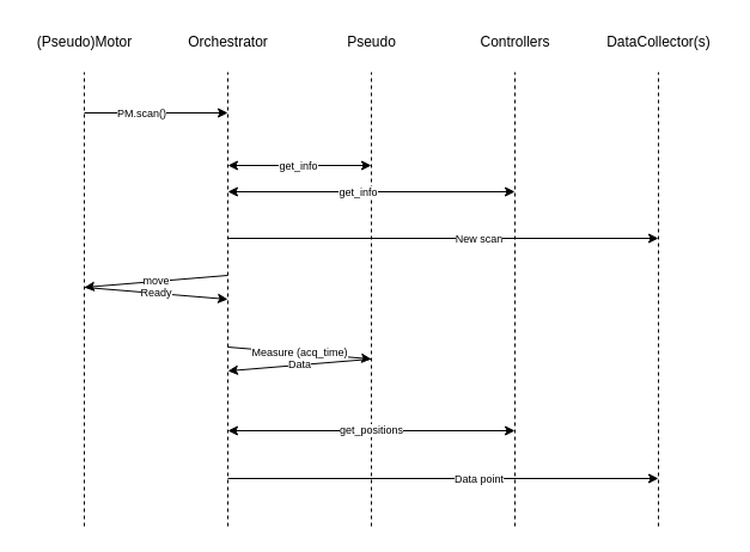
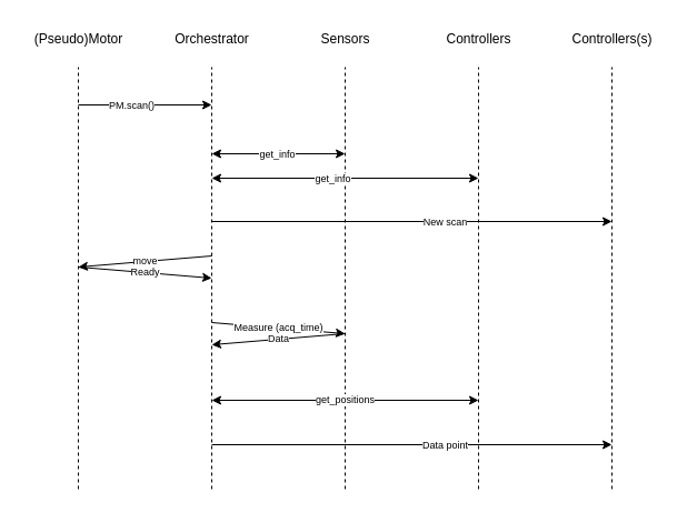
  <mxCell id="0" />
  <mxCell id="1" parent="0" />
  <mxCell id="2" value="" style="endArrow=none;dashed=1;html=1;rounded=0;" edge="1" parent="1"><mxGeometry width="50" height="50" relative="1" as="geometry"><mxPoint x="70" y="440" as="sourcePoint" /><mxPoint x="70" y="60" as="targetPoint" /></mxGeometry></mxCell>
  <mxCell id="3" value="" style="endArrow=none;dashed=1;html=1;rounded=0;" edge="1" parent="1"><mxGeometry width="50" height="50" relative="1" as="geometry"><mxPoint x="190" y="440" as="sourcePoint" /><mxPoint x="190" y="60" as="targetPoint" /></mxGeometry></mxCell>
  <mxCell id="4" value="&lt;div&gt;&lt;br&gt;&lt;/div&gt;" style="edgeLabel;html=1;align=center;verticalAlign=middle;resizable=0;points=[];fontSize=9;" vertex="1" connectable="0" parent="3"><mxGeometry x="-0.217" relative="1" as="geometry"><mxPoint y="-10" as="offset" /></mxGeometry></mxCell>
  <mxCell id="5" value="(Pseudo)Motor" style="text;html=1;align=center;verticalAlign=middle;resizable=0;points=[];autosize=1;strokeColor=none;fillColor=none;rotation=0;" vertex="1" parent="1"><mxGeometry x="20" y="20" width="100" height="30" as="geometry" /></mxCell>
  <mxCell id="6" value="&lt;div&gt;Orchestrator&lt;/div&gt;" style="text;html=1;align=center;verticalAlign=middle;resizable=0;points=[];autosize=1;strokeColor=none;fillColor=none;" vertex="1" parent="1"><mxGeometry x="145" y="20" width="90" height="30" as="geometry" /></mxCell>
  <mxCell id="7" value="" style="endArrow=none;dashed=1;html=1;rounded=0;" edge="1" parent="1"><mxGeometry width="50" height="50" relative="1" as="geometry"><mxPoint x="310" y="440" as="sourcePoint" /><mxPoint x="310" y="60" as="targetPoint" /></mxGeometry></mxCell>
- <mxCell id="8" value="Pseudo" style="text;html=1;align=center;verticalAlign=middle;resizable=0;points=[];autosize=1;strokeColor=none;fillColor=none;" vertex="1" parent="1"><mxGeometry x="275" y="20" width="70" height="30" as="geometry" /></mxCell>
+ <mxCell id="8" value="Sensors" style="text;html=1;align=center;verticalAlign=middle;resizable=0;points=[];autosize=1;strokeColor=none;fillColor=none;" vertex="1" parent="1"><mxGeometry x="275" y="20" width="70" height="30" as="geometry" /></mxCell>
  <mxCell id="9" value="" style="endArrow=none;dashed=1;html=1;rounded=0;" edge="1" parent="1"><mxGeometry width="50" height="50" relative="1" as="geometry"><mxPoint x="550" y="440" as="sourcePoint" /><mxPoint x="550" y="60" as="targetPoint" /></mxGeometry></mxCell>
- <mxCell id="10" value="&lt;div&gt;DataCollector(s)&lt;/div&gt;" style="text;html=1;align=center;verticalAlign=middle;resizable=0;points=[];autosize=1;strokeColor=none;fillColor=none;" vertex="1" parent="1"><mxGeometry x="495" y="20" width="110" height="30" as="geometry" /></mxCell>
+ <mxCell id="10" value="&lt;div&gt;Controllers(s)&lt;/div&gt;" style="text;html=1;align=center;verticalAlign=middle;resizable=0;points=[];autosize=1;strokeColor=none;fillColor=none;" vertex="1" parent="1"><mxGeometry x="495" y="20" width="110" height="30" as="geometry" /></mxCell>
  <mxCell id="11" value="" style="endArrow=classic;html=1;rounded=0;strokeWidth=1;fillColor=none;fontSize=9;" edge="1" parent="1"><mxGeometry width="50" height="50" relative="1" as="geometry"><mxPoint x="70" y="94" as="sourcePoint" /><mxPoint x="190" y="94" as="targetPoint" /></mxGeometry></mxCell>
  <mxCell id="12" value="PM.scan()" style="edgeLabel;html=1;align=center;verticalAlign=middle;resizable=0;points=[];fontSize=9;" vertex="1" connectable="0" parent="11"><mxGeometry x="-0.224" y="-2" relative="1" as="geometry"><mxPoint y="-2" as="offset" /></mxGeometry></mxCell>
  <mxCell id="13" value="" style="endArrow=classic;html=1;rounded=0;startArrow=classic;startFill=1;fontSize=9;" edge="1" parent="1"><mxGeometry width="50" height="50" relative="1" as="geometry"><mxPoint x="190" y="138" as="sourcePoint" /><mxPoint x="310" y="138" as="targetPoint" /></mxGeometry></mxCell>
  <mxCell id="14" value="get_info" style="edgeLabel;html=1;align=center;verticalAlign=middle;resizable=0;points=[];fontSize=9;" vertex="1" connectable="0" parent="13"><mxGeometry x="-0.031" relative="1" as="geometry"><mxPoint as="offset" /></mxGeometry></mxCell>
  <mxCell id="15" value="" style="endArrow=classic;html=1;rounded=0;startArrow=classic;startFill=1;fontSize=9;" edge="1" parent="1"><mxGeometry width="50" height="50" relative="1" as="geometry"><mxPoint x="430" y="160" as="sourcePoint" /><mxPoint x="190" y="160" as="targetPoint" /></mxGeometry></mxCell>
  <mxCell id="16" value="get_info" style="edgeLabel;html=1;align=center;verticalAlign=middle;resizable=0;points=[];fontSize=9;" vertex="1" connectable="0" parent="15"><mxGeometry x="0.096" relative="1" as="geometry"><mxPoint as="offset" /></mxGeometry></mxCell>
  <mxCell id="17" value="" style="endArrow=classic;html=1;rounded=0;fontSize=9;" edge="1" parent="1"><mxGeometry width="50" height="50" relative="1" as="geometry"><mxPoint x="190" y="199" as="sourcePoint" /><mxPoint x="550" y="199" as="targetPoint" /></mxGeometry></mxCell>
  <mxCell id="18" value="New scan" style="edgeLabel;html=1;align=center;verticalAlign=middle;resizable=0;points=[];fontSize=9;" vertex="1" connectable="0" parent="17"><mxGeometry x="0.161" relative="1" as="geometry"><mxPoint as="offset" /></mxGeometry></mxCell>
  <mxCell id="19" value="move" style="endArrow=none;html=1;rounded=0;startArrow=classic;startFill=1;fontSize=9;" edge="1" parent="1"><mxGeometry width="50" height="50" relative="1" as="geometry"><mxPoint x="70" y="240" as="sourcePoint" /><mxPoint x="190" y="230" as="targetPoint" /></mxGeometry></mxCell>
  <mxCell id="20" value="Ready" style="endArrow=classic;html=1;rounded=0;startArrow=none;startFill=0;endFill=1;fontSize=9;" edge="1" parent="1"><mxGeometry width="50" height="50" relative="1" as="geometry"><mxPoint x="70" y="240" as="sourcePoint" /><mxPoint x="190" y="250" as="targetPoint" /></mxGeometry></mxCell>
  <mxCell id="21" value="&lt;font&gt;Measure (acq_time)&lt;/font&gt;" style="endArrow=classic;html=1;rounded=0;startArrow=none;startFill=0;endFill=1;fontSize=9;" edge="1" parent="1"><mxGeometry width="50" height="50" relative="1" as="geometry"><mxPoint x="190" y="290" as="sourcePoint" /><mxPoint x="310" y="300" as="targetPoint" /></mxGeometry></mxCell>
  <mxCell id="22" value="Data" style="endArrow=none;html=1;rounded=0;startArrow=classic;startFill=1;fontSize=9;" edge="1" parent="1"><mxGeometry width="50" height="50" relative="1" as="geometry"><mxPoint x="190" y="310" as="sourcePoint" /><mxPoint x="310" y="300" as="targetPoint" /></mxGeometry></mxCell>
  <mxCell id="23" value="" style="endArrow=classic;html=1;rounded=0;fontSize=9;" edge="1" parent="1"><mxGeometry width="50" height="50" relative="1" as="geometry"><mxPoint x="190" y="400" as="sourcePoint" /><mxPoint x="550" y="400" as="targetPoint" /></mxGeometry></mxCell>
  <mxCell id="24" value="Data point" style="edgeLabel;html=1;align=center;verticalAlign=middle;resizable=0;points=[];fontSize=9;" vertex="1" connectable="0" parent="23"><mxGeometry x="0.161" relative="1" as="geometry"><mxPoint as="offset" /></mxGeometry></mxCell>
  <mxCell id="25" value="&lt;div&gt;get_positions&lt;/div&gt;" style="endArrow=classic;html=1;rounded=0;startArrow=classic;startFill=1;endFill=1;fontSize=9;" edge="1" parent="1"><mxGeometry width="50" height="50" relative="1" as="geometry"><mxPoint x="430" y="360" as="sourcePoint" /><mxPoint x="190" y="360" as="targetPoint" /></mxGeometry></mxCell>
  <mxCell id="26" value="" style="endArrow=none;dashed=1;html=1;rounded=0;" edge="1" parent="1"><mxGeometry width="50" height="50" relative="1" as="geometry"><mxPoint x="430" y="440" as="sourcePoint" /><mxPoint x="430" y="60" as="targetPoint" /></mxGeometry></mxCell>
  <mxCell id="27" value="&lt;div&gt;Controllers&lt;/div&gt;" style="text;html=1;align=center;verticalAlign=middle;resizable=0;points=[];autosize=1;strokeColor=none;fillColor=none;" vertex="1" parent="1"><mxGeometry x="390" y="20" width="80" height="30" as="geometry" /></mxCell>
